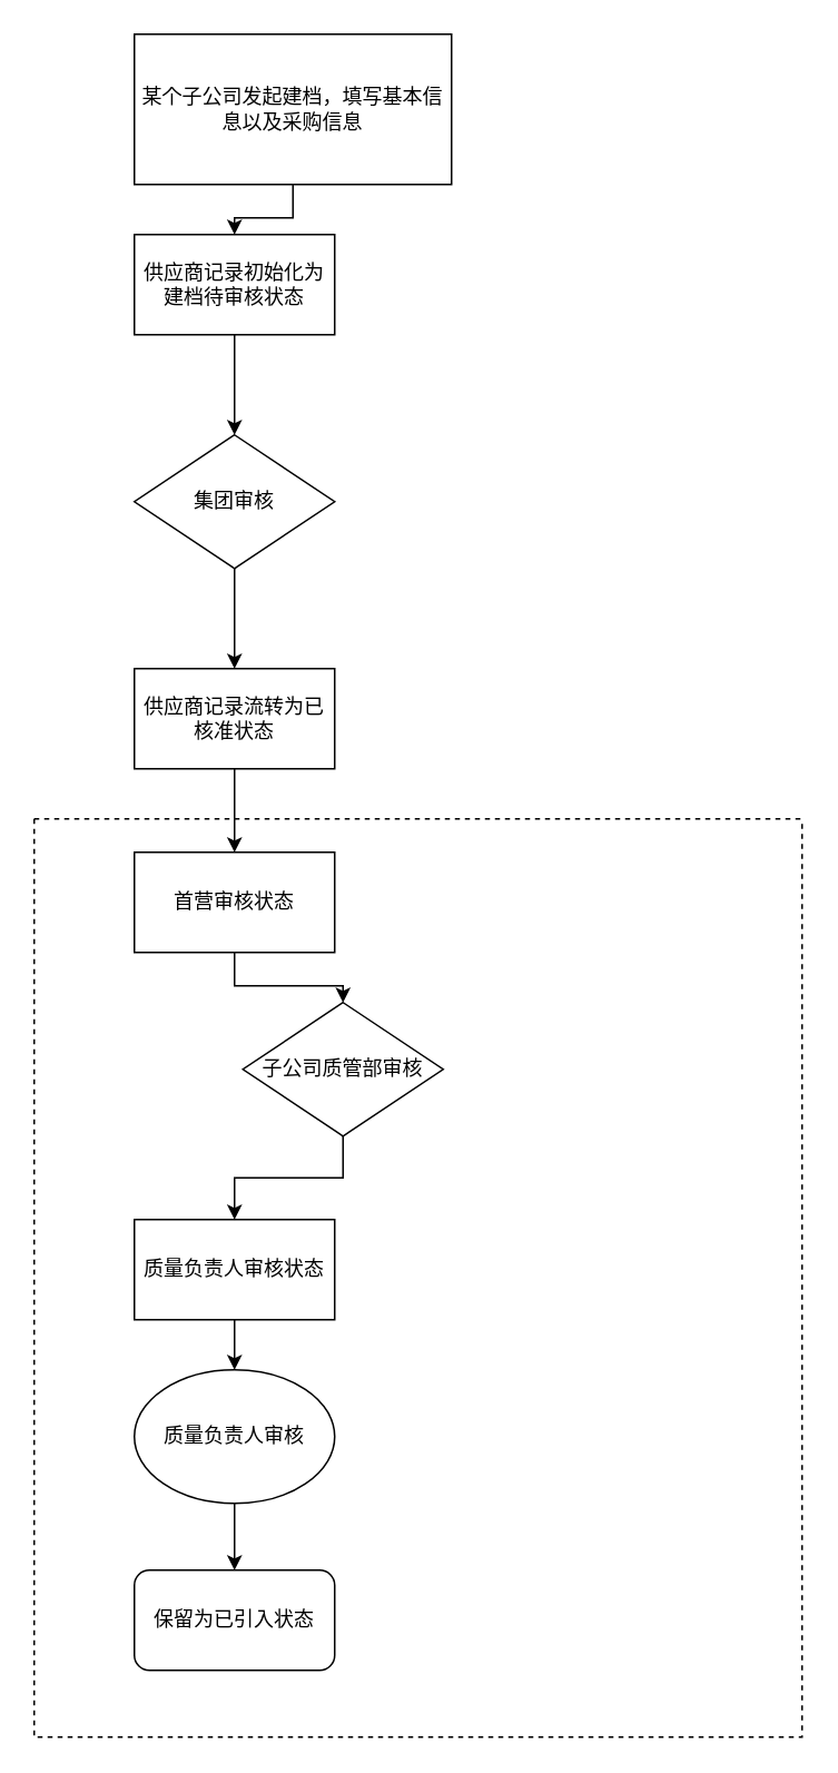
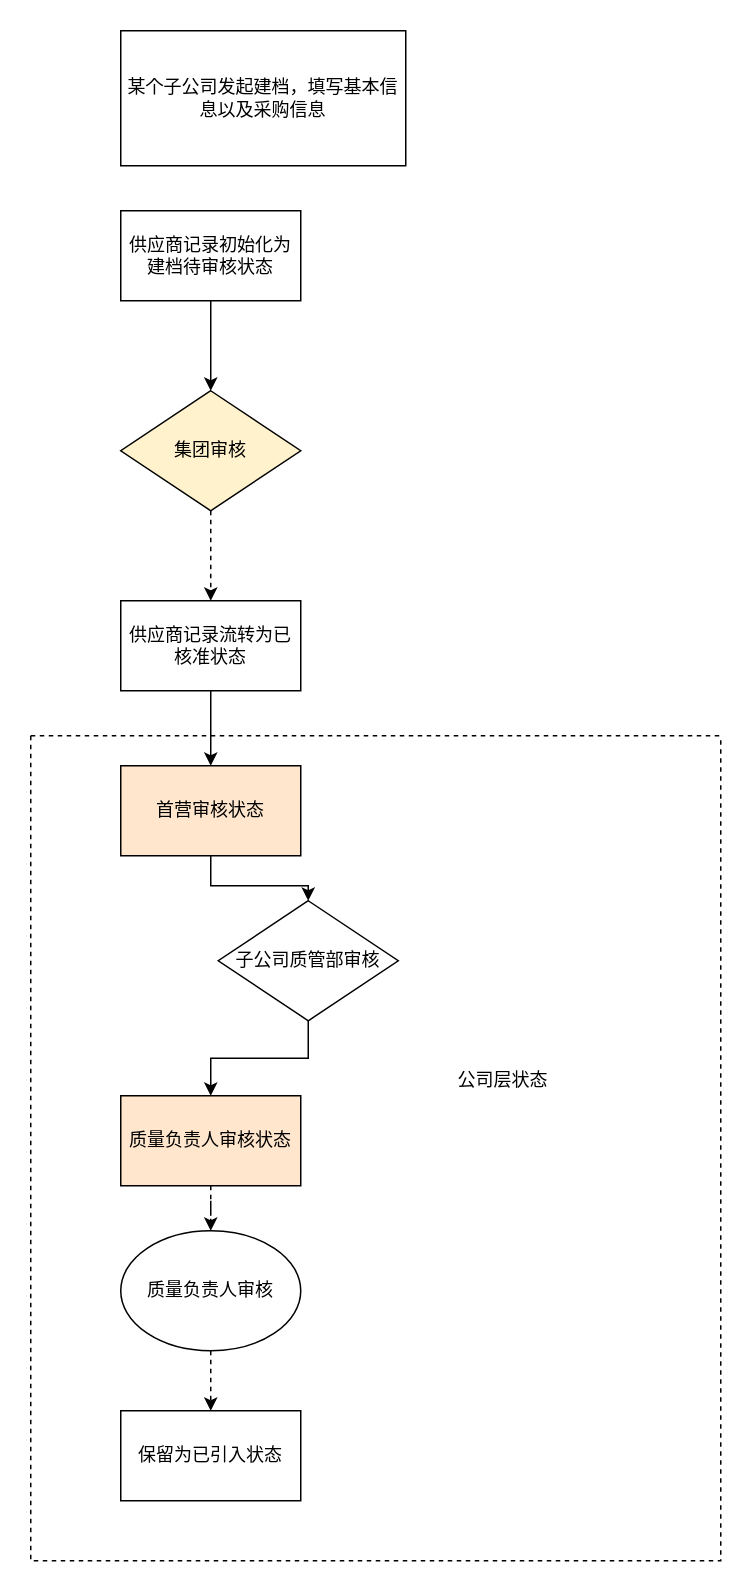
  <mxCell id="0" />
  <mxCell id="1" parent="0" />
- <mxCell id="2" value="" style="edgeStyle=orthogonalEdgeStyle;rounded=0;orthogonalLoop=1;jettySize=auto;html=1;" edge="1" parent="1" source="3" target="5"><mxGeometry relative="1" as="geometry" /></mxCell>
  <mxCell id="3" value="某个子公司发起建档，填写基本信息以及采购信息" style="rounded=0;whiteSpace=wrap;html=1;" vertex="1" parent="1"><mxGeometry x="80" y="20" width="190" height="90" as="geometry" /></mxCell>
  <mxCell id="4" value="" style="edgeStyle=orthogonalEdgeStyle;rounded=0;orthogonalLoop=1;jettySize=auto;html=1;" edge="1" parent="1" source="5" target="7"><mxGeometry relative="1" as="geometry" /></mxCell>
  <mxCell id="5" value="供应商记录初始化为建档待审核状态" style="rounded=0;whiteSpace=wrap;html=1;" vertex="1" parent="1"><mxGeometry x="80" y="140" width="120" height="60" as="geometry" /></mxCell>
- <mxCell id="6" value="" style="edgeStyle=orthogonalEdgeStyle;rounded=0;orthogonalLoop=1;jettySize=auto;html=1;" edge="1" parent="1" source="7" target="9"><mxGeometry relative="1" as="geometry" /></mxCell>
- <mxCell id="7" value="集团审核" style="rhombus;whiteSpace=wrap;html=1;" vertex="1" parent="1"><mxGeometry x="80" y="260" width="120" height="80" as="geometry" /></mxCell>
+ <mxCell id="6" value="" style="edgeStyle=orthogonalEdgeStyle;rounded=0;orthogonalLoop=1;jettySize=auto;html=1;dashed=1;" edge="1" parent="1" source="7" target="9"><mxGeometry relative="1" as="geometry" /></mxCell>
+ <mxCell id="7" value="集团审核" style="rhombus;whiteSpace=wrap;html=1;fillColor=#fff2cc;" vertex="1" parent="1"><mxGeometry x="80" y="260" width="120" height="80" as="geometry" /></mxCell>
  <mxCell id="8" style="edgeStyle=orthogonalEdgeStyle;rounded=0;orthogonalLoop=1;jettySize=auto;html=1;" edge="1" parent="1" source="9" target="16"><mxGeometry relative="1" as="geometry" /></mxCell>
  <mxCell id="9" value="供应商记录流转为已核准状态" style="rounded=0;whiteSpace=wrap;html=1;" vertex="1" parent="1"><mxGeometry x="80" y="400" width="120" height="60" as="geometry" /></mxCell>
  <mxCell id="10" value="" style="swimlane;startSize=0;dashed=1;fillColor=none;gradientColor=none;" vertex="1" parent="1"><mxGeometry x="20" y="490" width="460" height="550" as="geometry" /></mxCell>
  <mxCell id="11" style="edgeStyle=orthogonalEdgeStyle;rounded=0;orthogonalLoop=1;jettySize=auto;html=1;entryX=0.5;entryY=0;entryDx=0;entryDy=0;" edge="1" parent="10" source="12" target="14"><mxGeometry relative="1" as="geometry" /></mxCell>
  <mxCell id="12" value="子公司质管部审核" style="rhombus;whiteSpace=wrap;html=1;fillColor=none;" vertex="1" parent="10"><mxGeometry x="125" y="110" width="120" height="80" as="geometry" /></mxCell>
- <mxCell id="13" style="edgeStyle=orthogonalEdgeStyle;rounded=0;orthogonalLoop=1;jettySize=auto;html=1;entryX=0.5;entryY=0;entryDx=0;entryDy=0;" edge="1" parent="10" source="14" target="18"><mxGeometry relative="1" as="geometry" /></mxCell>
- <mxCell id="14" value="质量负责人审核状态" style="rounded=0;whiteSpace=wrap;html=1;" vertex="1" parent="10"><mxGeometry x="60" y="240" width="120" height="60" as="geometry" /></mxCell>
+ <mxCell id="13" style="edgeStyle=orthogonalEdgeStyle;rounded=0;orthogonalLoop=1;jettySize=auto;html=1;entryX=0.5;entryY=0;entryDx=0;entryDy=0;dashed=1;" edge="1" parent="10" source="14" target="18"><mxGeometry relative="1" as="geometry" /></mxCell>
+ <mxCell id="14" value="质量负责人审核状态" style="rounded=0;whiteSpace=wrap;html=1;fillColor=#ffe6cc;" vertex="1" parent="10"><mxGeometry x="60" y="240" width="120" height="60" as="geometry" /></mxCell>
  <mxCell id="15" style="edgeStyle=orthogonalEdgeStyle;rounded=0;orthogonalLoop=1;jettySize=auto;html=1;entryX=0.5;entryY=0;entryDx=0;entryDy=0;" edge="1" parent="10" source="16" target="12"><mxGeometry relative="1" as="geometry" /></mxCell>
- <mxCell id="16" value="首营审核状态" style="rounded=0;whiteSpace=wrap;html=1;" vertex="1" parent="10"><mxGeometry x="60" y="20" width="120" height="60" as="geometry" /></mxCell>
- <mxCell id="17" style="edgeStyle=orthogonalEdgeStyle;rounded=0;orthogonalLoop=1;jettySize=auto;html=1;entryX=0.5;entryY=0;entryDx=0;entryDy=0;" edge="1" parent="10" source="18" target="19"><mxGeometry relative="1" as="geometry" /></mxCell>
+ <mxCell id="16" value="首营审核状态" style="rounded=0;whiteSpace=wrap;html=1;fillColor=#ffe6cc;" vertex="1" parent="10"><mxGeometry x="60" y="20" width="120" height="60" as="geometry" /></mxCell>
+ <mxCell id="17" style="edgeStyle=orthogonalEdgeStyle;rounded=0;orthogonalLoop=1;jettySize=auto;html=1;entryX=0.5;entryY=0;entryDx=0;entryDy=0;dashed=1;" edge="1" parent="10" source="18" target="19"><mxGeometry relative="1" as="geometry" /></mxCell>
  <mxCell id="18" value="质量负责人审核" style="ellipse;whiteSpace=wrap;html=1;fillColor=none;gradientColor=none;" vertex="1" parent="10"><mxGeometry x="60" y="330" width="120" height="80" as="geometry" /></mxCell>
- <mxCell id="19" value="保留为已引入状态" style="whiteSpace=wrap;html=1;fillColor=none;gradientColor=none;rounded=1;" vertex="1" parent="10"><mxGeometry x="60" y="450" width="120" height="60" as="geometry" /></mxCell>
+ <mxCell id="19" value="保留为已引入状态" style="rounded=0;whiteSpace=wrap;html=1;fillColor=none;gradientColor=none;" vertex="1" parent="10"><mxGeometry x="60" y="450" width="120" height="60" as="geometry" /></mxCell>
+ <mxCell id="20" value="公司层状态" style="text;html=1;strokeColor=none;fillColor=none;align=center;verticalAlign=middle;whiteSpace=wrap;rounded=0;" vertex="1" parent="1"><mxGeometry x="250" y="710" width="170" height="20" as="geometry" /></mxCell>
